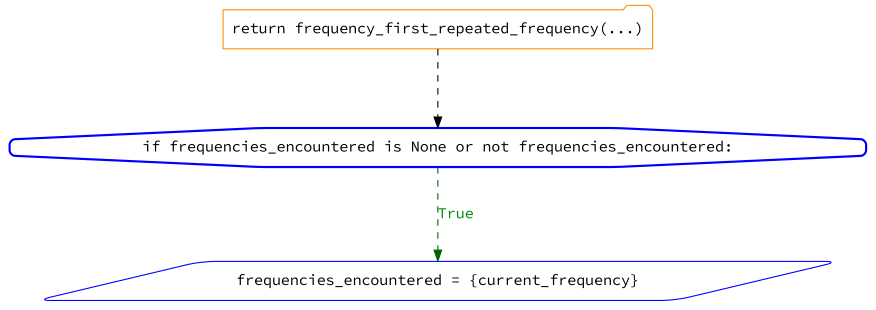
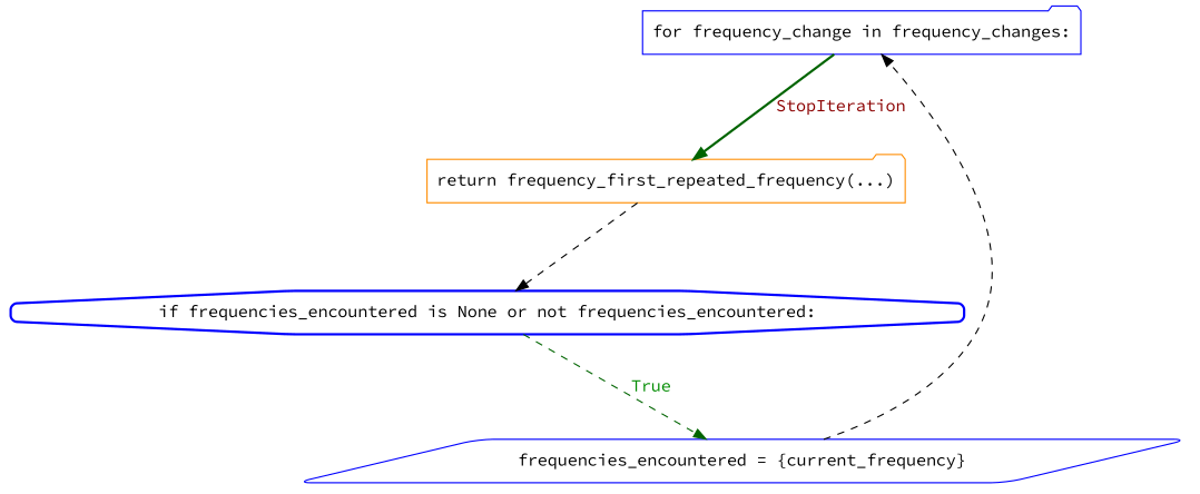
  strict digraph {
    fontname="Source Code Pro"
    ranksep=1.0
    node [color=blue fontname="Source Code Pro" shape=folder style=rounded]
    edge [color=darkgreen fontname="Source Code Pro" style=dashed]
+   n1 [label="for frequency_change in frequency_changes:"]
    n2 [color=darkorange label="return frequency_first_repeated_frequency(...)"]
    n3 [label="if frequencies_encountered is None or not frequencies_encountered:" shape=octagon style="rounded, bold"]
    n4 [label="frequencies_encountered = {current_frequency}" shape=parallelogram]
+   n1 -> n2 [fontcolor=red4 label=StopIteration style=bold]
    n2 -> n3 [color=black]
    n3 -> n4 [fontcolor=green4 label=True]
+   n4 -> n1 [color=black]
  }
